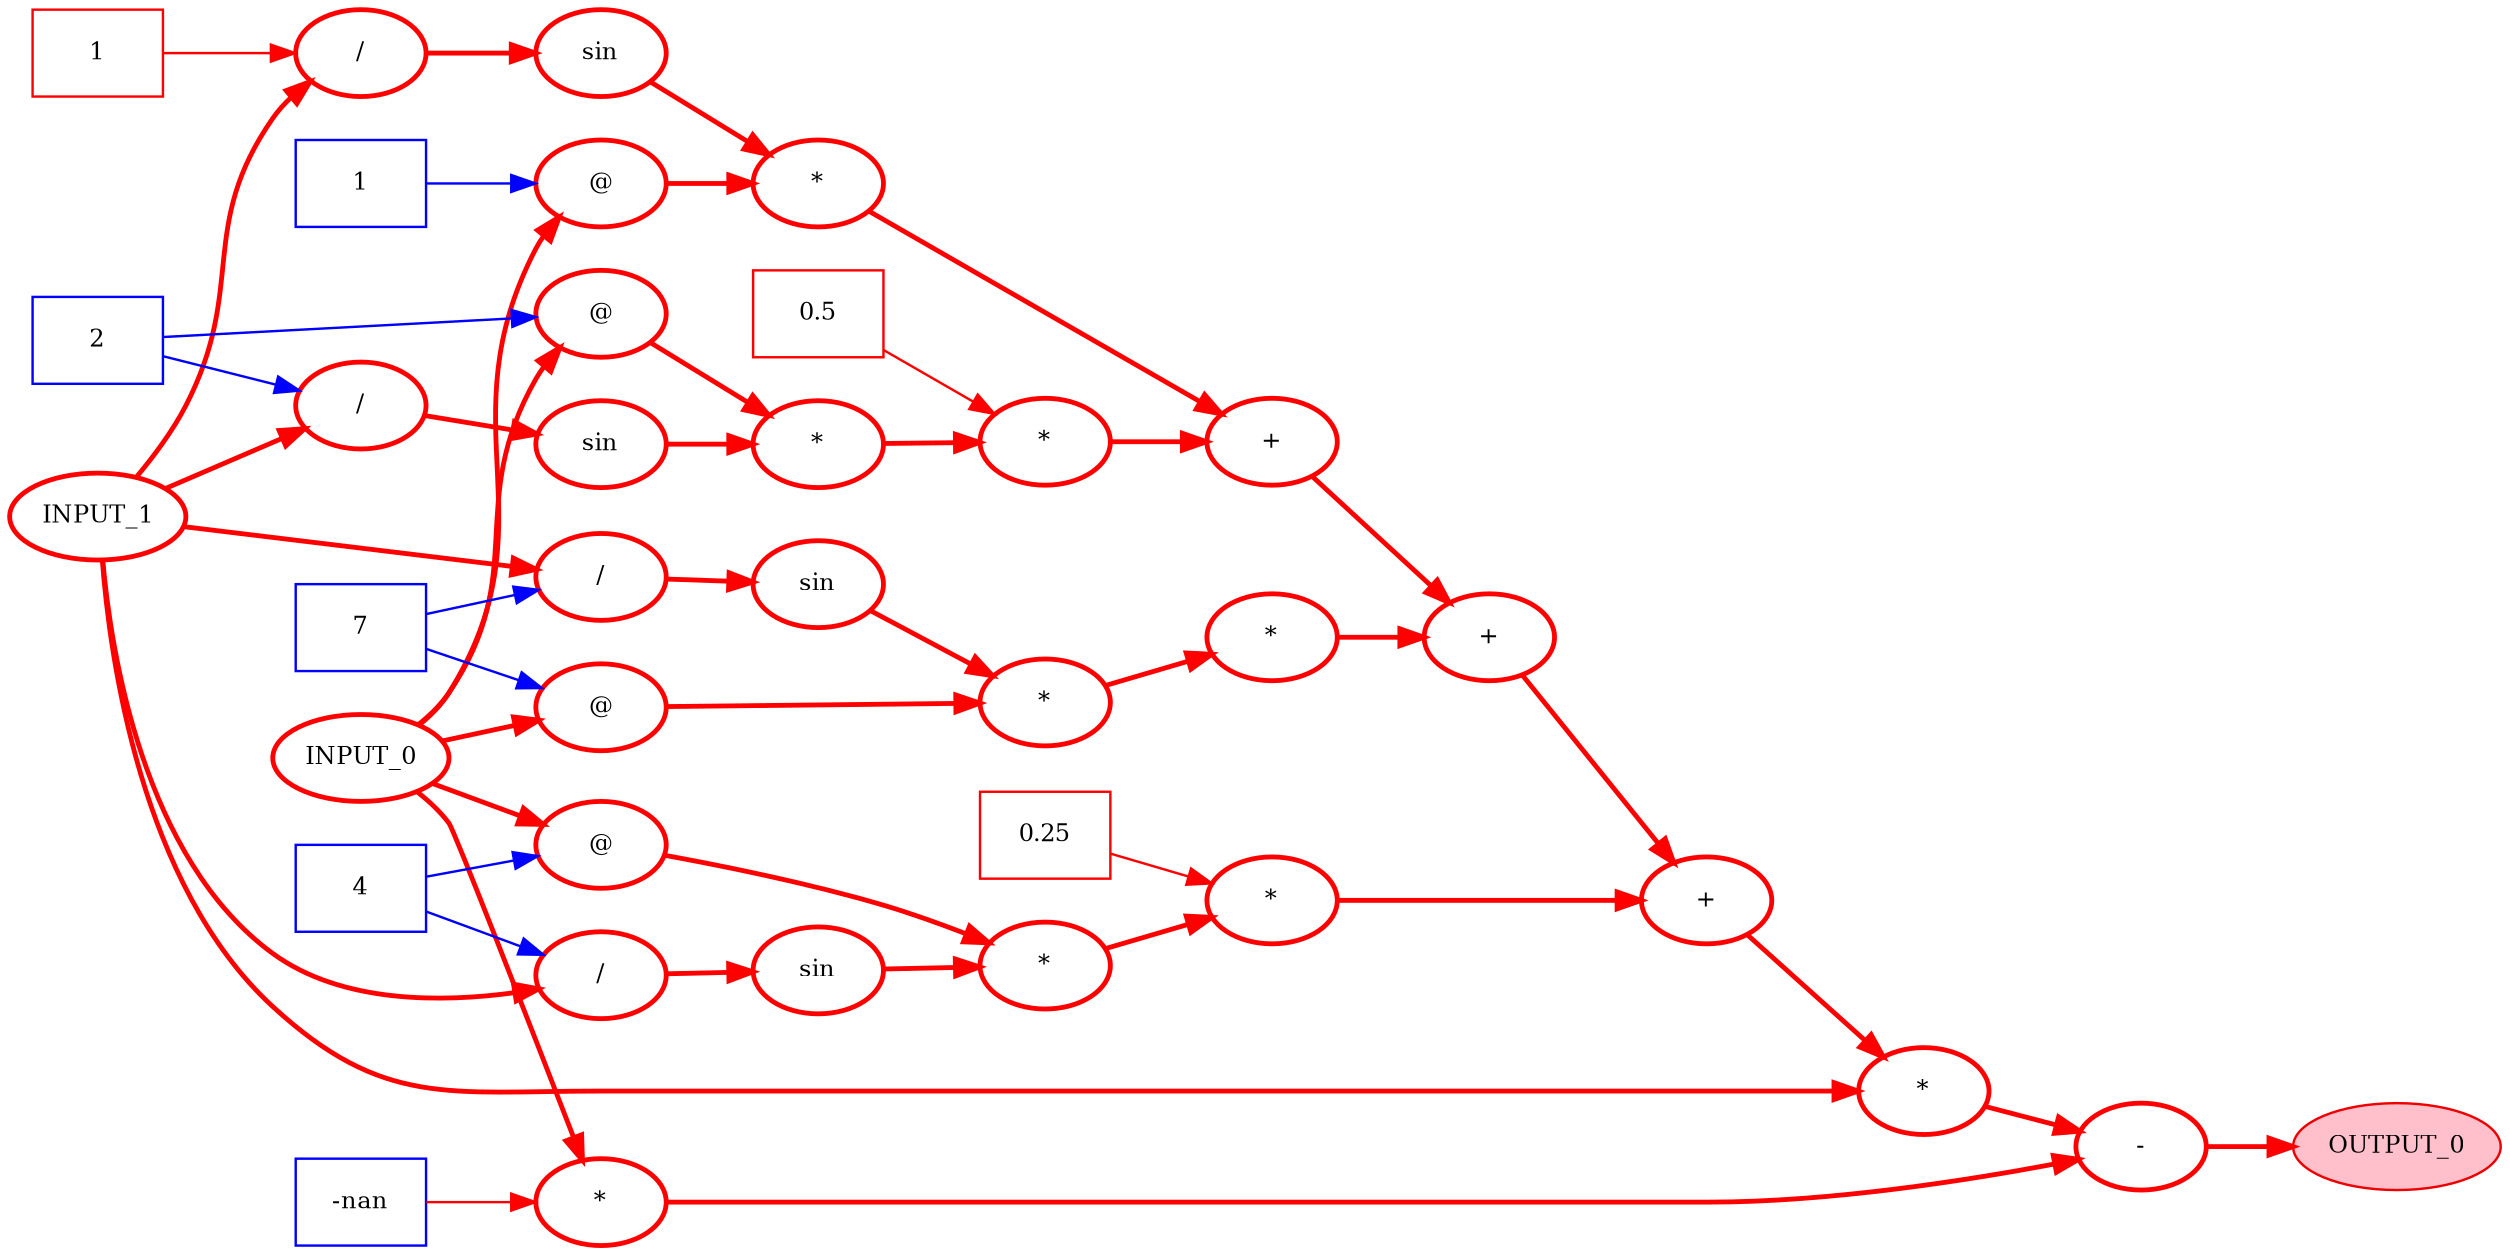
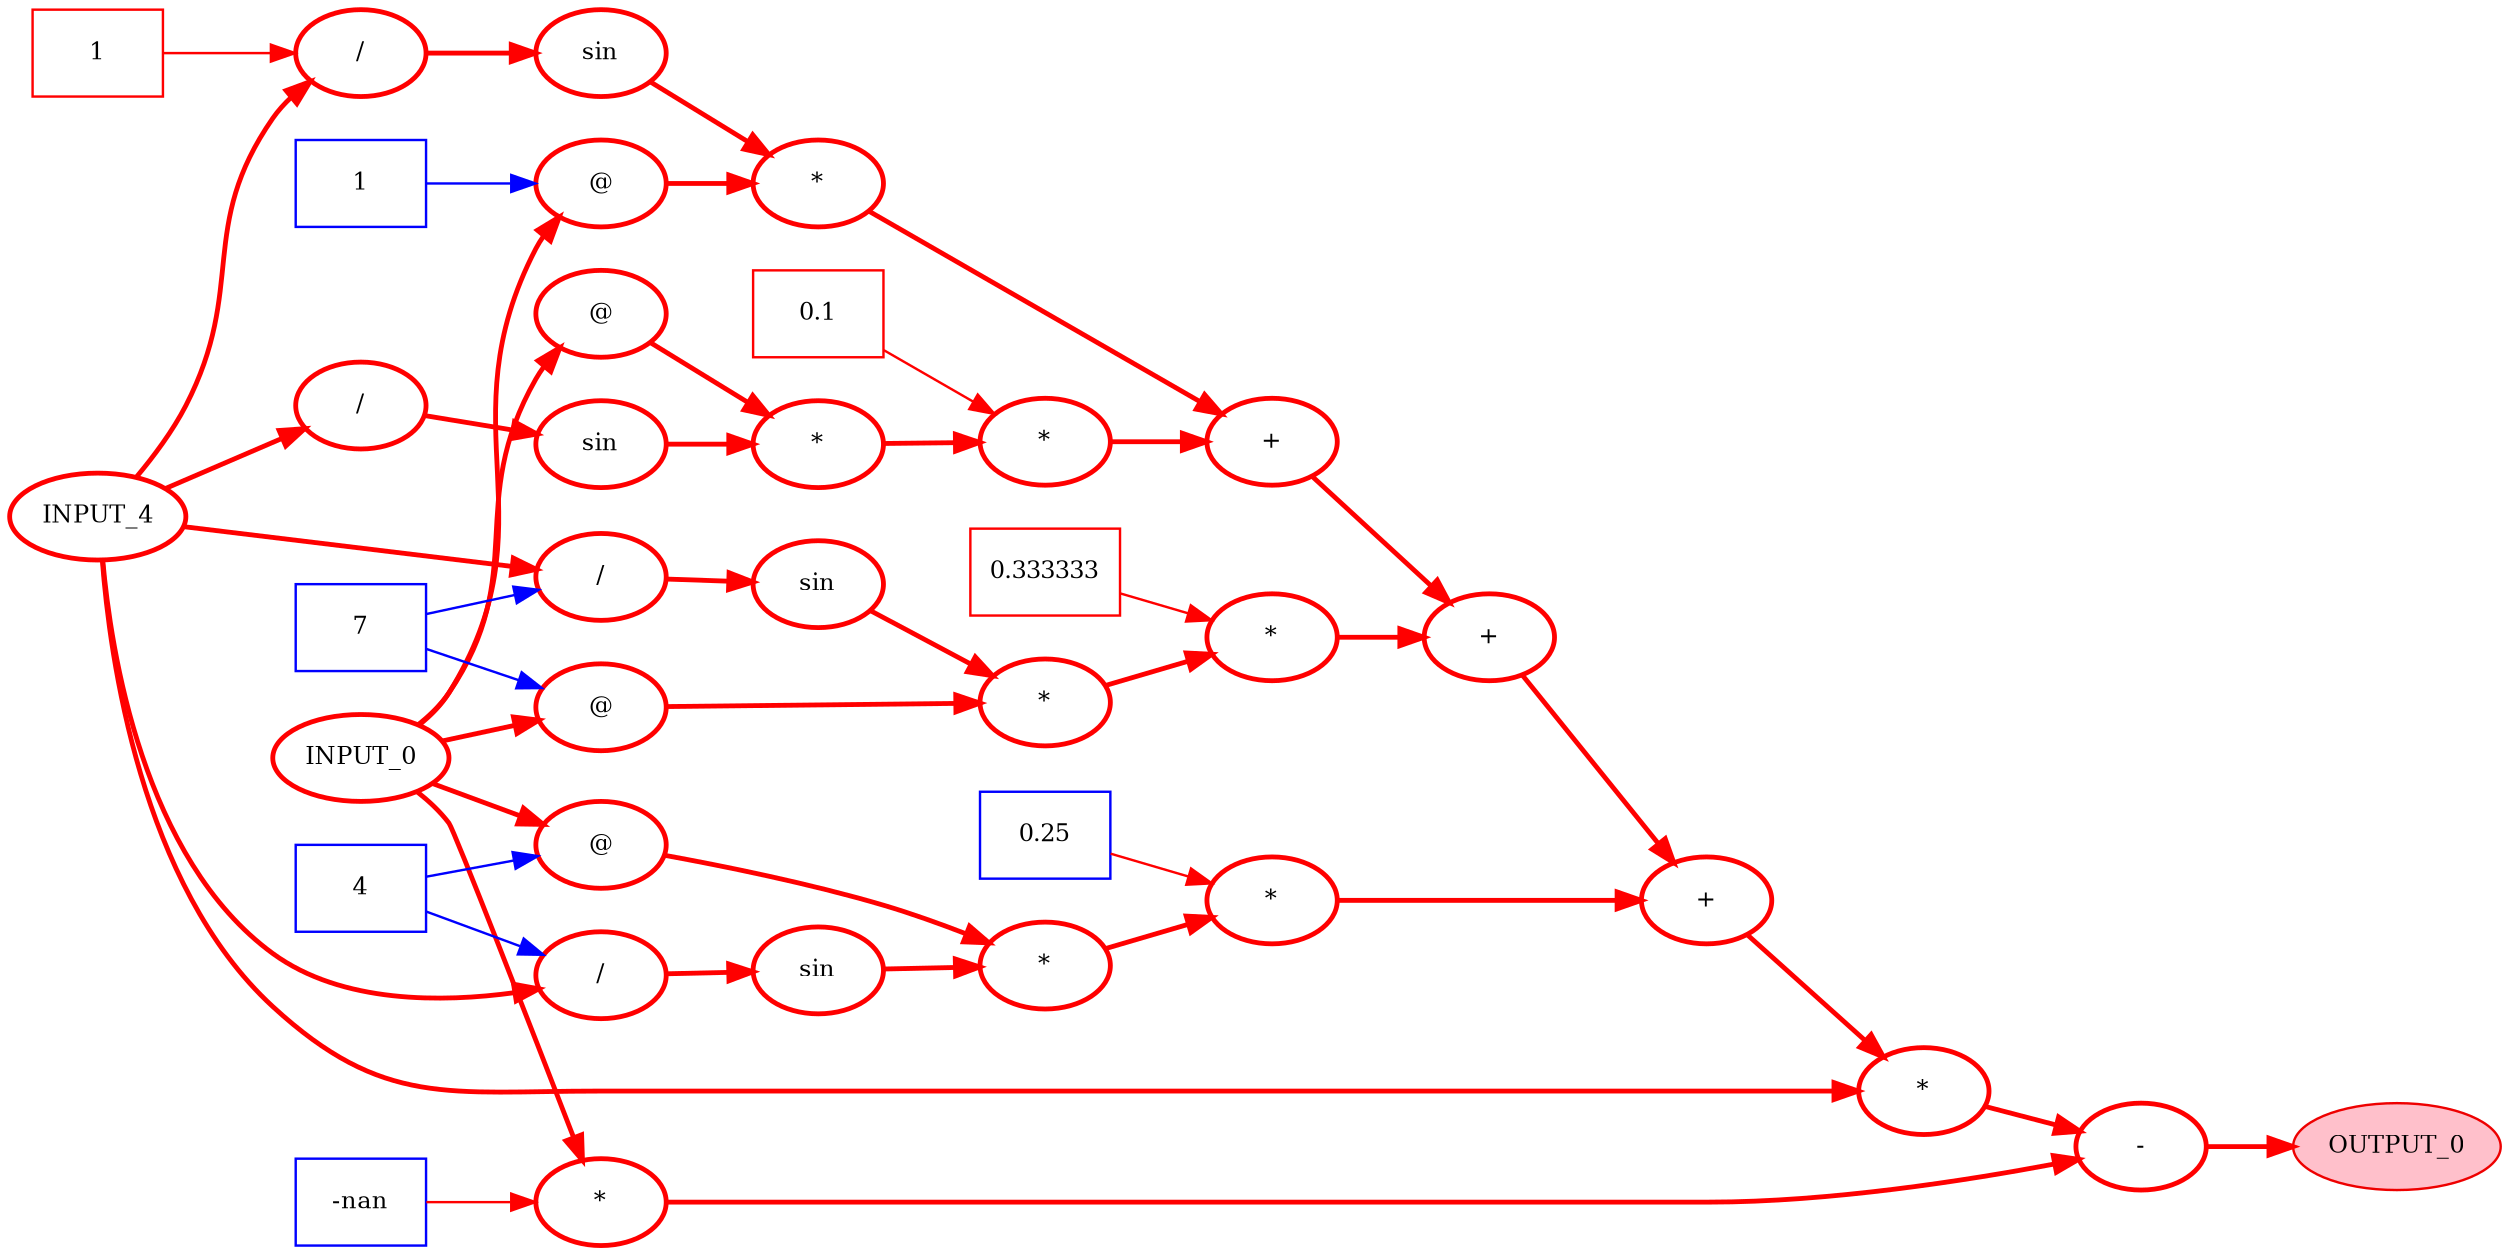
  strict digraph {
    rankdir=LR
    node [color=red fontsize=10 shape=ellipse style=bold]
    edge [color=red style=bold]
    n1 [label="-"]
    OUTPUT_0 [color=red2 fillcolor=pink style=filled shape=""]
    n3 [label="*"]
-   n4 [label=INPUT_1]
+   n4 [label=INPUT_4]
    n5 [label="/"]
    n6 [label="/"]
    n7 [label="/"]
    n8 [label="/"]
    n9 [label=sin]
    n10 [label=sin]
    n11 [label=sin]
    n12 [label=sin]
    n13 [label="+"]
    n14 [label="+"]
    n15 [label="+"]
    n16 [label="*"]
    n17 [label="@"]
    n18 [label=INPUT_0]
    n19 [label="@"]
    n20 [label="@"]
    n21 [label="@"]
    n22 [label="*"]
    n23 [label="*"]
    n24 [label="*"]
    n25 [label="*"]
    n26 [color=blue label=1 shape=box style=""]
    n27 [label=1 shape=box style=""]
    n28 [label="*"]
-   n29 [label=0.5 shape=box style=""]
-   n30 [color=blue label=2 shape=box style=""]
+   n29 [label=0.1 shape=box style=""]
    n31 [label="*"]
+   n32 [label=0.333333 shape=box style=""]
    n33 [color=blue label=7 shape=box style=""]
    n34 [label="*"]
-   n35 [label=0.25 shape=box style=""]
+   n35 [color=blue label=0.25 shape=box style=""]
    n36 [color=blue label=4 shape=box style=""]
    n37 [color=blue label="-nan" shape=box style=""]
    n1 -> OUTPUT_0
    n3 -> n1
    n4 -> n3
    n4 -> n5
    n4 -> n6
    n4 -> n7
    n4 -> n8
    n5 -> n9
    n6 -> n10
    n7 -> n11
    n8 -> n12
    n9 -> n16
    n10 -> n23
    n11 -> n24
    n12 -> n25
    n13 -> n3
    n14 -> n13
    n15 -> n14
    n16 -> n15
    n17 -> n16
    n18 -> n17
    n18 -> n19
    n18 -> n20
    n18 -> n21
    n18 -> n22
    n19 -> n23
    n20 -> n24
    n21 -> n25
    n22 -> n1
    n23 -> n28
    n24 -> n31
    n25 -> n34
    n26 -> n17 [color=blue style=""]
    n27 -> n5 [style=""]
    n28 -> n15
    n29 -> n28 [style=""]
-   n30 -> n6 [color=blue style=""]
-   n30 -> n19 [color=blue style=""]
    n31 -> n14
+   n32 -> n31 [style=""]
    n33 -> n7 [color=blue style=""]
    n33 -> n20 [color=blue style=""]
    n34 -> n13
    n35 -> n34 [style=""]
    n36 -> n8 [color=blue style=""]
    n36 -> n21 [color=blue style=""]
    n37 -> n22 [style=""]
  }
